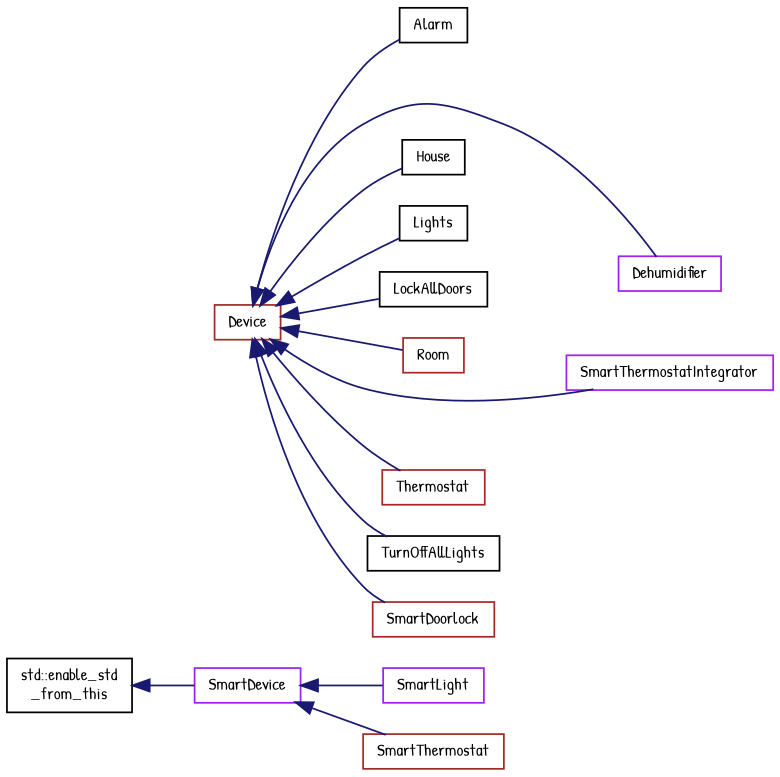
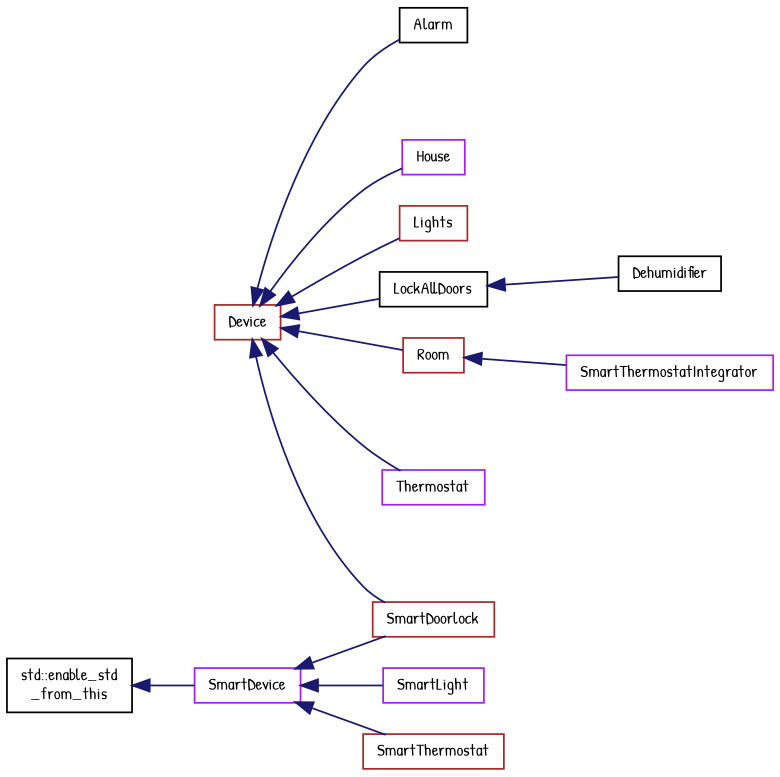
  digraph {
    fontname="Patrick Hand"
    rankdir=LR
    node [color=brown fillcolor=white fontname="Patrick Hand" fontsize=10 shape=record style=filled]
    edge [color=midnightblue dir=back fontname="Patrick Hand" fontsize=10 labelfontname=Helvetica labelfontsize=10 style=solid]
    n1 [height=0.2 label=Device width=0.4]
    n2 [color=black height=0.2 label=Alarm width=0.4]
-   n3 [color=purple height=0.2 label=Dehumidifier width=0.4]
-   n4 [color=black height=0.2 label=House width=0.4]
-   n5 [color=black height=0.2 label=Lights width=0.4]
+   n3 [color=black height=0.2 label=Dehumidifier width=0.4]
+   n4 [color=purple height=0.2 label=House width=0.4]
+   n5 [height=0.2 label=Lights width=0.4]
    n6 [color=black height=0.2 label=LockAllDoors width=0.4]
    n7 [height=0.2 label=Room width=0.4]
    n8 [color=purple height=0.2 label=SmartThermostatIntegrator width=0.4]
-   n9 [height=0.2 label=Thermostat width=0.4]
-   n10 [color=black height=0.2 label=TurnOffAllLights width=0.4]
+   n9 [color=purple height=0.2 label=Thermostat width=0.4]
    n11 [height=0.2 label=SmartDoorlock width=0.4]
    n12 [color=purple height=0.2 label=SmartDevice width=0.4]
    n13 [color=purple height=0.2 label=SmartLight width=0.4]
    n14 [height=0.2 label=SmartThermostat width=0.4]
    n15 [color=black height=0.2 label="std::enable_std\l_from_this" width=0.4]
    n1 -> n2
-   n1 -> n3
+   n6 -> n3
    n1 -> n4
    n1 -> n5
    n1 -> n6
    n1 -> n7
-   n1 -> n8
+   n7 -> n8
    n1 -> n9
-   n1 -> n10
    n1 -> n11
+   n12 -> n11
    n12 -> n13
    n12 -> n14
    n15 -> n12
  }
